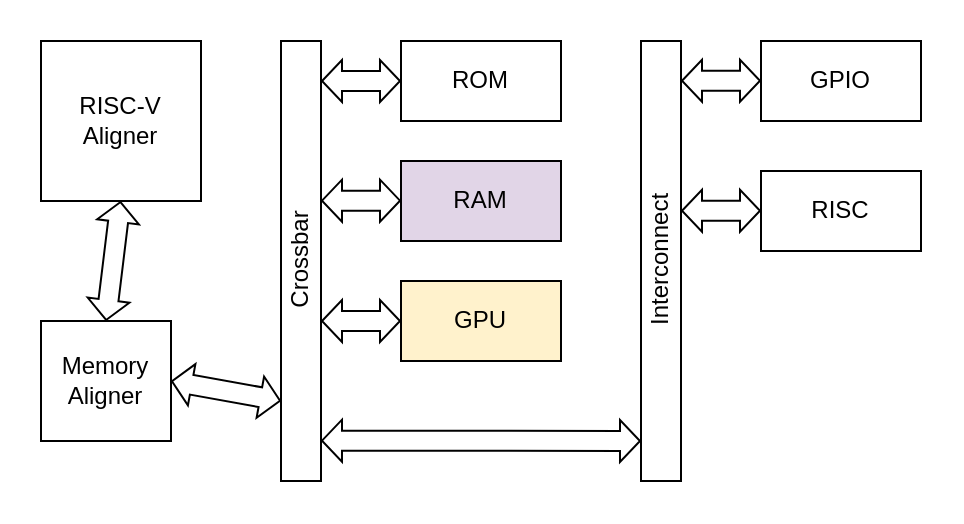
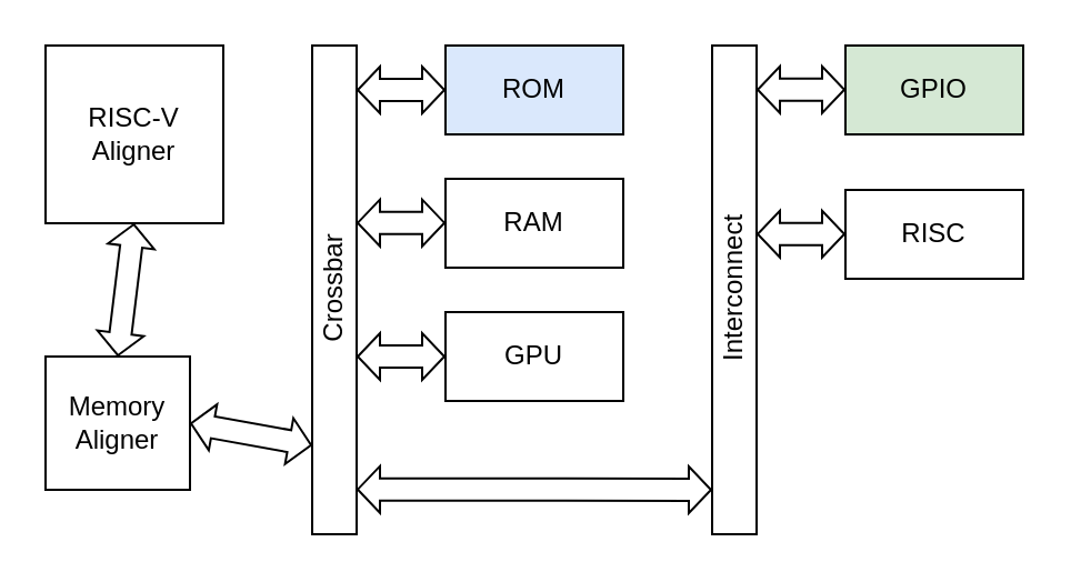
  <mxCell id="0" />
  <mxCell id="1" parent="0" />
  <mxCell id="2" value="" style="rounded=0;whiteSpace=wrap;html=1;" parent="1" vertex="1"><mxGeometry x="140" y="20" width="20" height="220" as="geometry" /></mxCell>
  <mxCell id="3" value="&lt;div&gt;RISC-V&lt;/div&gt;&lt;div&gt;Aligner&lt;br&gt;&lt;/div&gt;" style="whiteSpace=wrap;html=1;aspect=fixed;" parent="1" vertex="1"><mxGeometry x="20" y="20" width="80" height="80" as="geometry" /></mxCell>
  <mxCell id="4" value="&lt;div&gt;Memory&lt;/div&gt;&lt;div&gt;Aligner&lt;br&gt;&lt;/div&gt;" style="whiteSpace=wrap;html=1;aspect=fixed;" parent="1" vertex="1"><mxGeometry x="20" y="160" width="65" height="60" as="geometry" /></mxCell>
  <mxCell id="5" value="&lt;div&gt;Crossbar&lt;/div&gt;" style="text;html=1;align=center;verticalAlign=middle;resizable=0;points=[];autosize=1;strokeColor=none;fillColor=none;rotation=-90;" parent="1" vertex="1"><mxGeometry x="115" y="115" width="70" height="30" as="geometry" /></mxCell>
- <mxCell id="6" value="ROM" style="rounded=0;whiteSpace=wrap;html=1;" parent="1" vertex="1"><mxGeometry x="200" y="20" width="80" height="40" as="geometry" /></mxCell>
- <mxCell id="7" value="RAM" style="rounded=0;whiteSpace=wrap;html=1;fillColor=#e1d5e7;" parent="1" vertex="1"><mxGeometry x="200" y="80" width="80" height="40" as="geometry" /></mxCell>
- <mxCell id="8" value="GPU" style="rounded=0;whiteSpace=wrap;html=1;fillColor=#fff2cc;" parent="1" vertex="1"><mxGeometry x="200" y="140" width="80" height="40" as="geometry" /></mxCell>
+ <mxCell id="6" value="ROM" style="rounded=0;whiteSpace=wrap;html=1;fillColor=#dae8fc;" parent="1" vertex="1"><mxGeometry x="200" y="20" width="80" height="40" as="geometry" /></mxCell>
+ <mxCell id="7" value="RAM" style="rounded=0;whiteSpace=wrap;html=1;" parent="1" vertex="1"><mxGeometry x="200" y="80" width="80" height="40" as="geometry" /></mxCell>
+ <mxCell id="8" value="GPU" style="rounded=0;whiteSpace=wrap;html=1;" parent="1" vertex="1"><mxGeometry x="200" y="140" width="80" height="40" as="geometry" /></mxCell>
  <mxCell id="9" value="" style="rounded=0;whiteSpace=wrap;html=1;" parent="1" vertex="1"><mxGeometry x="320" y="20" width="20" height="220" as="geometry" /></mxCell>
  <mxCell id="10" value="Interconnect" style="text;html=1;align=center;verticalAlign=middle;resizable=0;points=[];autosize=1;strokeColor=none;fillColor=none;rotation=-90;" parent="1" vertex="1"><mxGeometry x="285" y="115" width="90" height="30" as="geometry" /></mxCell>
- <mxCell id="11" value="GPIO" style="rounded=0;whiteSpace=wrap;html=1;" parent="1" vertex="1"><mxGeometry x="380" y="20" width="80" height="40" as="geometry" /></mxCell>
+ <mxCell id="11" value="GPIO" style="rounded=0;whiteSpace=wrap;html=1;fillColor=#d5e8d4;" parent="1" vertex="1"><mxGeometry x="380" y="20" width="80" height="40" as="geometry" /></mxCell>
  <mxCell id="12" value="RISC" style="rounded=0;whiteSpace=wrap;html=1;" parent="1" vertex="1"><mxGeometry x="380" y="85" width="80" height="40" as="geometry" /></mxCell>
  <mxCell id="13" value="" style="shape=flexArrow;endArrow=classic;startArrow=classic;html=1;rounded=0;labelBackgroundColor=default;strokeColor=default;fontFamily=Helvetica;fontSize=11;fontColor=default;startSize=3;endSize=3;startWidth=10;endWidth=10;exitX=0.5;exitY=0;exitDx=0;exitDy=0;" edge="1" parent="1" source="4"><mxGeometry width="100" height="100" relative="1" as="geometry"><mxPoint x="59.8" y="140" as="sourcePoint" /><mxPoint x="59.8" y="100" as="targetPoint" /></mxGeometry></mxCell>
  <mxCell id="14" value="" style="shape=flexArrow;endArrow=classic;startArrow=classic;html=1;rounded=0;labelBackgroundColor=default;strokeColor=default;fontFamily=Helvetica;fontSize=11;fontColor=default;startSize=3;endSize=3;startWidth=10;endWidth=10;entryX=1;entryY=0.5;entryDx=0;entryDy=0;exitX=0;exitY=0.818;exitDx=0;exitDy=0;exitPerimeter=0;" edge="1" parent="1" source="2" target="4"><mxGeometry width="100" height="100" relative="1" as="geometry"><mxPoint x="130" y="200" as="sourcePoint" /><mxPoint x="130" y="-20" as="targetPoint" /></mxGeometry></mxCell>
  <mxCell id="15" value="" style="shape=flexArrow;endArrow=classic;startArrow=classic;html=1;rounded=0;labelBackgroundColor=default;strokeColor=default;fontFamily=Helvetica;fontSize=11;fontColor=default;startSize=3;endSize=3;startWidth=10;endWidth=10;entryX=1;entryY=0.091;entryDx=0;entryDy=0;entryPerimeter=0;" edge="1" parent="1" target="2"><mxGeometry width="100" height="100" relative="1" as="geometry"><mxPoint x="200" y="40" as="sourcePoint" /><mxPoint x="260" y="0" as="targetPoint" /></mxGeometry></mxCell>
  <mxCell id="16" value="" style="shape=flexArrow;endArrow=classic;startArrow=classic;html=1;rounded=0;labelBackgroundColor=default;strokeColor=default;fontFamily=Helvetica;fontSize=11;fontColor=default;startSize=3;endSize=3;startWidth=10;endWidth=10;entryX=1;entryY=0.091;entryDx=0;entryDy=0;entryPerimeter=0;" edge="1" parent="1"><mxGeometry width="100" height="100" relative="1" as="geometry"><mxPoint x="200" y="99.83" as="sourcePoint" /><mxPoint x="160" y="99.83" as="targetPoint" /></mxGeometry></mxCell>
  <mxCell id="17" value="" style="shape=flexArrow;endArrow=classic;startArrow=classic;html=1;rounded=0;labelBackgroundColor=default;strokeColor=default;fontFamily=Helvetica;fontSize=11;fontColor=default;startSize=3;endSize=3;startWidth=10;endWidth=10;entryX=1;entryY=0.091;entryDx=0;entryDy=0;entryPerimeter=0;" edge="1" parent="1"><mxGeometry width="100" height="100" relative="1" as="geometry"><mxPoint x="200" y="160" as="sourcePoint" /><mxPoint x="160" y="160" as="targetPoint" /></mxGeometry></mxCell>
  <mxCell id="18" value="" style="shape=flexArrow;endArrow=classic;startArrow=classic;html=1;rounded=0;labelBackgroundColor=default;strokeColor=default;fontFamily=Helvetica;fontSize=11;fontColor=default;startSize=3;endSize=3;startWidth=10;endWidth=10;entryX=1;entryY=0.091;entryDx=0;entryDy=0;entryPerimeter=0;exitX=0;exitY=0.909;exitDx=0;exitDy=0;exitPerimeter=0;" edge="1" parent="1" source="9"><mxGeometry width="100" height="100" relative="1" as="geometry"><mxPoint x="200" y="219.83" as="sourcePoint" /><mxPoint x="160" y="219.83" as="targetPoint" /></mxGeometry></mxCell>
  <mxCell id="19" value="" style="shape=flexArrow;endArrow=classic;startArrow=classic;html=1;rounded=0;labelBackgroundColor=default;strokeColor=default;fontFamily=Helvetica;fontSize=11;fontColor=default;startSize=3;endSize=3;startWidth=10;endWidth=10;entryX=1;entryY=0.091;entryDx=0;entryDy=0;entryPerimeter=0;" edge="1" parent="1"><mxGeometry width="100" height="100" relative="1" as="geometry"><mxPoint x="380" y="39.86" as="sourcePoint" /><mxPoint x="340" y="39.86" as="targetPoint" /></mxGeometry></mxCell>
  <mxCell id="20" value="" style="shape=flexArrow;endArrow=classic;startArrow=classic;html=1;rounded=0;labelBackgroundColor=default;strokeColor=default;fontFamily=Helvetica;fontSize=11;fontColor=default;startSize=3;endSize=3;startWidth=10;endWidth=10;entryX=1;entryY=0.091;entryDx=0;entryDy=0;entryPerimeter=0;" edge="1" parent="1"><mxGeometry width="100" height="100" relative="1" as="geometry"><mxPoint x="380" y="104.86" as="sourcePoint" /><mxPoint x="340" y="104.86" as="targetPoint" /></mxGeometry></mxCell>
